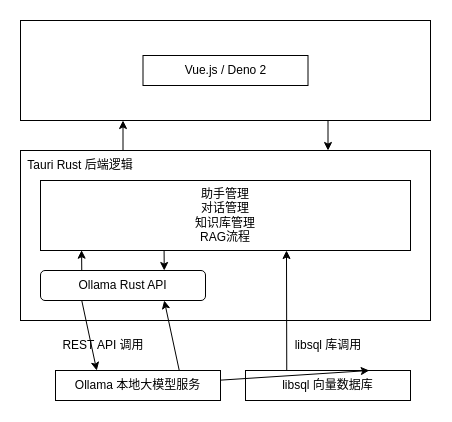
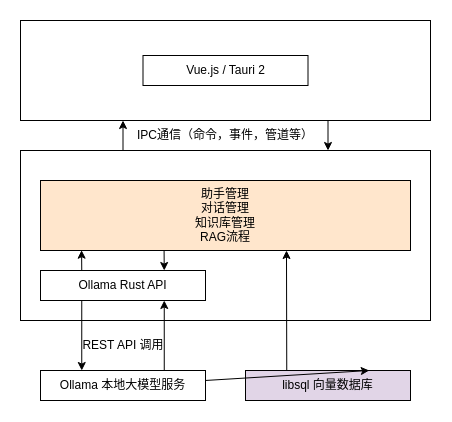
  <mxCell id="0" />
  <mxCell id="1" parent="0" />
  <mxCell id="2" style="edgeStyle=none;html=1;exitX=0.25;exitY=0;exitDx=0;exitDy=0;entryX=0.25;entryY=1;entryDx=0;entryDy=0;" parent="1" source="3" target="7" edge="1"><mxGeometry relative="1" as="geometry" /></mxCell>
  <mxCell id="3" value="" style="rounded=0;whiteSpace=wrap;html=1;" parent="1" vertex="1"><mxGeometry x="20" y="150" width="410" height="170" as="geometry" /></mxCell>
- <mxCell id="4" value="Tauri Rust 后端逻辑" style="text;html=1;align=center;verticalAlign=middle;whiteSpace=wrap;rounded=0;" parent="1" vertex="1"><mxGeometry x="20" y="150" width="120" height="30" as="geometry" /></mxCell>
- <mxCell id="5" value="助手管理&lt;div&gt;对话管理&lt;/div&gt;&lt;div&gt;知识库管理&lt;/div&gt;&lt;div&gt;RAG流程&lt;/div&gt;" style="rounded=0;whiteSpace=wrap;html=1;" parent="1" vertex="1"><mxGeometry x="40" y="180" width="370" height="70" as="geometry" /></mxCell>
+ <mxCell id="5" value="助手管理&lt;div&gt;对话管理&lt;/div&gt;&lt;div&gt;知识库管理&lt;/div&gt;&lt;div&gt;RAG流程&lt;/div&gt;" style="rounded=0;whiteSpace=wrap;html=1;fillColor=#ffe6cc;" parent="1" vertex="1"><mxGeometry x="40" y="180" width="370" height="70" as="geometry" /></mxCell>
  <mxCell id="6" style="edgeStyle=none;html=1;exitX=0.75;exitY=1;exitDx=0;exitDy=0;entryX=0.75;entryY=0;entryDx=0;entryDy=0;" parent="1" source="7" target="3" edge="1"><mxGeometry relative="1" as="geometry" /></mxCell>
  <mxCell id="7" value="" style="rounded=0;whiteSpace=wrap;html=1;" parent="1" vertex="1"><mxGeometry x="20" y="20" width="410" height="100" as="geometry" /></mxCell>
- <mxCell id="8" value="Vue.js / Deno 2" style="rounded=0;whiteSpace=wrap;html=1;" parent="1" vertex="1"><mxGeometry x="142.5" y="55" width="165" height="30" as="geometry" /></mxCell>
+ <mxCell id="8" value="Vue.js / Tauri 2" style="rounded=0;whiteSpace=wrap;html=1;" parent="1" vertex="1"><mxGeometry x="142.5" y="55" width="165" height="30" as="geometry" /></mxCell>
+ <mxCell id="9" value="IPC通信（命令，事件，管道等）" style="text;html=1;align=center;verticalAlign=middle;whiteSpace=wrap;rounded=0;" parent="1" vertex="1"><mxGeometry x="130" y="120" width="190" height="30" as="geometry" /></mxCell>
  <mxCell id="10" style="edgeStyle=none;html=1;exitX=0.25;exitY=1;exitDx=0;exitDy=0;entryX=0.25;entryY=0;entryDx=0;entryDy=0;" edge="1" parent="1" source="11" target="13"><mxGeometry relative="1" as="geometry" /></mxCell>
- <mxCell id="11" value="Ollama Rust API" style="whiteSpace=wrap;html=1;rounded=1;" vertex="1" parent="1"><mxGeometry x="40" y="270" width="165" height="30" as="geometry" /></mxCell>
+ <mxCell id="11" value="Ollama Rust API" style="rounded=0;whiteSpace=wrap;html=1;" vertex="1" parent="1"><mxGeometry x="40" y="270" width="165" height="30" as="geometry" /></mxCell>
  <mxCell id="12" style="edgeStyle=none;html=1;exitX=0.75;exitY=0;exitDx=0;exitDy=0;entryX=0.75;entryY=1;entryDx=0;entryDy=0;" edge="1" parent="1" source="13" target="11"><mxGeometry relative="1" as="geometry" /></mxCell>
- <mxCell id="13" value="Ollama 本地大模型服务" style="rounded=0;whiteSpace=wrap;html=1;" vertex="1" parent="1"><mxGeometry x="55" y="370" width="165" height="30" as="geometry" /></mxCell>
- <mxCell id="14" value="libsql 向量数据库" style="rounded=0;whiteSpace=wrap;html=1;" vertex="1" parent="1"><mxGeometry x="245" y="370" width="165" height="30" as="geometry" /></mxCell>
+ <mxCell id="13" value="Ollama 本地大模型服务" style="rounded=0;whiteSpace=wrap;html=1;" vertex="1" parent="1"><mxGeometry x="40" y="370" width="165" height="30" as="geometry" /></mxCell>
+ <mxCell id="14" value="libsql 向量数据库" style="rounded=0;whiteSpace=wrap;html=1;fillColor=#e1d5e7;" vertex="1" parent="1"><mxGeometry x="245" y="370" width="165" height="30" as="geometry" /></mxCell>
  <mxCell id="15" value="" style="endArrow=classic;html=1;exitX=0.25;exitY=0;exitDx=0;exitDy=0;" edge="1" parent="1" source="14"><mxGeometry width="50" height="50" relative="1" as="geometry"><mxPoint x="280" y="310" as="sourcePoint" /><mxPoint x="286" y="250" as="targetPoint" /></mxGeometry></mxCell>
  <mxCell id="16" value="" style="endArrow=none;html=1;exitX=0.75;exitY=0;exitDx=0;exitDy=0;startArrow=classic;startFill=1;endFill=0;" edge="1" parent="1" source="14" target="13"><mxGeometry width="50" height="50" relative="1" as="geometry"><mxPoint x="360" y="340" as="sourcePoint" /><mxPoint x="360" y="250" as="targetPoint" /></mxGeometry></mxCell>
- <mxCell id="17" value="REST API 调用" style="text;html=1;align=center;verticalAlign=middle;whiteSpace=wrap;rounded=0;" vertex="1" parent="1"><mxGeometry x="7.5" y="330" width="190" height="30" as="geometry" /></mxCell>
- <mxCell id="18" value="libsql 库调用" style="text;html=1;align=center;verticalAlign=middle;whiteSpace=wrap;rounded=0;" vertex="1" parent="1"><mxGeometry x="232.5" y="330" width="190" height="30" as="geometry" /></mxCell>
+ <mxCell id="17" value="REST API 调用" style="text;html=1;align=center;verticalAlign=middle;whiteSpace=wrap;rounded=0;" vertex="1" parent="1"><mxGeometry x="27.5" y="330" width="190" height="30" as="geometry" /></mxCell>
  <mxCell id="19" style="edgeStyle=none;html=1;exitX=0.25;exitY=0;exitDx=0;exitDy=0;entryX=0.111;entryY=0.996;entryDx=0;entryDy=0;entryPerimeter=0;" edge="1" parent="1" source="11" target="5"><mxGeometry relative="1" as="geometry" /></mxCell>
  <mxCell id="20" style="edgeStyle=none;html=1;exitX=0.334;exitY=0.996;exitDx=0;exitDy=0;entryX=0.75;entryY=0;entryDx=0;entryDy=0;exitPerimeter=0;" edge="1" parent="1" source="5" target="11"><mxGeometry relative="1" as="geometry"><mxPoint x="160" y="270" as="sourcePoint" /><mxPoint x="160" y="250" as="targetPoint" /></mxGeometry></mxCell>
